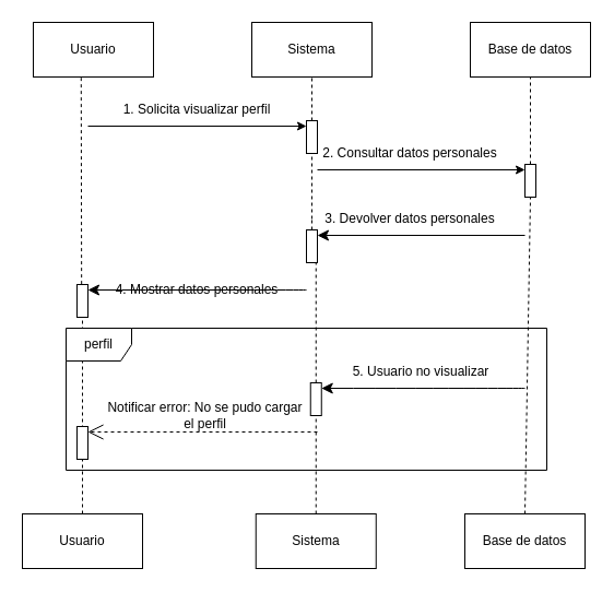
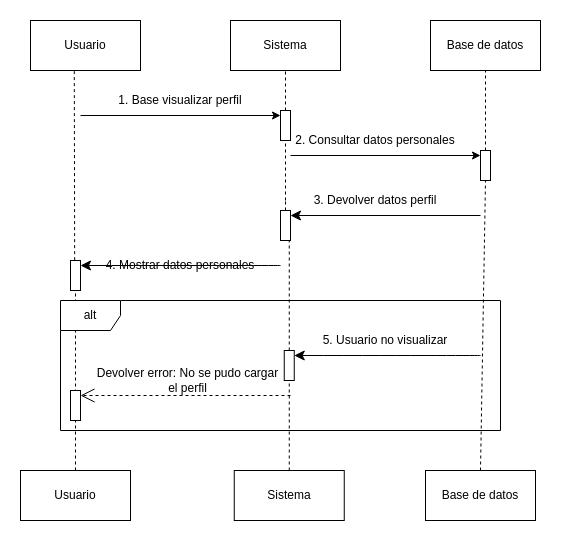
  <mxCell id="0" />
  <mxCell id="1" parent="0" />
  <mxCell id="2" value="Usuario" style="html=1;whiteSpace=wrap;" vertex="1" parent="1"><mxGeometry x="30" y="20" width="110" height="50" as="geometry" /></mxCell>
  <mxCell id="3" value="Sistema&lt;span style=&quot;color: rgba(0, 0, 0, 0); font-family: monospace; font-size: 0px; text-align: start; text-wrap-mode: nowrap;&quot;&gt;%3CmxGraphModel%3E%3Croot%3E%3CmxCell%20id%3D%220%22%2F%3E%3CmxCell%20id%3D%221%22%20parent%3D%220%22%2F%3E%3CmxCell%20id%3D%222%22%20value%3D%22Usuario%22%20style%3D%22html%3D1%3BwhiteSpace%3Dwrap%3B%22%20vertex%3D%221%22%20parent%3D%221%22%3E%3CmxGeometry%20x%3D%2270%22%20y%3D%2240%22%20width%3D%22110%22%20height%3D%2250%22%20as%3D%22geometry%22%2F%3E%3C%2FmxCell%3E%3C%2Froot%3E%3C%2FmxGraphModel%3E&lt;/span&gt;" style="html=1;whiteSpace=wrap;" vertex="1" parent="1"><mxGeometry x="230" y="20" width="110" height="50" as="geometry" /></mxCell>
  <mxCell id="4" value="Base de datos" style="html=1;whiteSpace=wrap;" vertex="1" parent="1"><mxGeometry x="430" y="20" width="110" height="50" as="geometry" /></mxCell>
  <mxCell id="5" value="Usuario" style="html=1;whiteSpace=wrap;" vertex="1" parent="1"><mxGeometry x="20" y="470" width="110" height="50" as="geometry" /></mxCell>
  <mxCell id="6" value="Sistema&lt;span style=&quot;color: rgba(0, 0, 0, 0); font-family: monospace; font-size: 0px; text-align: start; text-wrap-mode: nowrap;&quot;&gt;%3CmxGraphModel%3E%3Croot%3E%3CmxCell%20id%3D%220%22%2F%3E%3CmxCell%20id%3D%221%22%20parent%3D%220%22%2F%3E%3CmxCell%20id%3D%222%22%20value%3D%22Usuario%22%20style%3D%22html%3D1%3BwhiteSpace%3Dwrap%3B%22%20vertex%3D%221%22%20parent%3D%221%22%3E%3CmxGeometry%20x%3D%2270%22%20y%3D%2240%22%20width%3D%22110%22%20height%3D%2250%22%20as%3D%22geometry%22%2F%3E%3C%2FmxCell%3E%3C%2Froot%3E%3C%2FmxGraphModel%3E&lt;/span&gt;" style="html=1;whiteSpace=wrap;" vertex="1" parent="1"><mxGeometry x="233.75" y="470" width="110" height="50" as="geometry" /></mxCell>
  <mxCell id="7" value="Base de datos" style="html=1;whiteSpace=wrap;" vertex="1" parent="1"><mxGeometry x="425" y="470" width="110" height="50" as="geometry" /></mxCell>
  <mxCell id="8" value="" style="endArrow=none;dashed=1;html=1;rounded=0;entryX=0.398;entryY=0.987;entryDx=0;entryDy=0;exitX=0.418;exitY=-0.012;exitDx=0;exitDy=0;exitPerimeter=0;entryPerimeter=0;" edge="1" parent="1" source="26" target="2"><mxGeometry width="50" height="50" relative="1" as="geometry"><mxPoint x="74.18" y="279.64" as="sourcePoint" /><mxPoint x="80" y="70" as="targetPoint" /></mxGeometry></mxCell>
  <mxCell id="9" value="" style="endArrow=none;dashed=1;html=1;rounded=0;entryX=0.5;entryY=1;entryDx=0;entryDy=0;exitX=0.5;exitY=0;exitDx=0;exitDy=0;" edge="1" parent="1" source="16" target="4"><mxGeometry width="50" height="50" relative="1" as="geometry"><mxPoint x="300" y="430" as="sourcePoint" /><mxPoint x="300" y="90" as="targetPoint" /></mxGeometry></mxCell>
  <mxCell id="10" value="" style="endArrow=none;dashed=1;html=1;rounded=0;entryX=0.5;entryY=1;entryDx=0;entryDy=0;exitX=0.5;exitY=0;exitDx=0;exitDy=0;" edge="1" parent="1" source="12" target="3"><mxGeometry width="50" height="50" relative="1" as="geometry"><mxPoint x="260" y="300" as="sourcePoint" /><mxPoint x="310" y="250" as="targetPoint" /></mxGeometry></mxCell>
  <mxCell id="11" value="" style="endArrow=none;dashed=1;html=1;rounded=0;entryX=0.5;entryY=1;entryDx=0;entryDy=0;exitX=0.5;exitY=0;exitDx=0;exitDy=0;" edge="1" parent="1" target="12"><mxGeometry width="50" height="50" relative="1" as="geometry"><mxPoint x="285" y="200" as="sourcePoint" /><mxPoint x="285" y="70" as="targetPoint" /></mxGeometry></mxCell>
  <mxCell id="12" value="" style="html=1;points=[[0,0,0,0,5],[0,1,0,0,-5],[1,0,0,0,5],[1,1,0,0,-5]];perimeter=orthogonalPerimeter;outlineConnect=0;targetShapes=umlLifeline;portConstraint=eastwest;newEdgeStyle={&quot;curved&quot;:0,&quot;rounded&quot;:0};" vertex="1" parent="1"><mxGeometry x="280" y="110" width="10" height="30" as="geometry" /></mxCell>
  <mxCell id="13" value="" style="endArrow=classic;html=1;rounded=0;entryX=0;entryY=0;entryDx=0;entryDy=5;entryPerimeter=0;" edge="1" parent="1" target="12"><mxGeometry width="50" height="50" relative="1" as="geometry"><mxPoint x="80" y="115" as="sourcePoint" /><mxPoint x="190" y="90" as="targetPoint" /></mxGeometry></mxCell>
- <mxCell id="14" value="1. Solicita visualizar perfil" style="text;html=1;align=center;verticalAlign=middle;whiteSpace=wrap;rounded=0;" vertex="1" parent="1"><mxGeometry x="80" y="90" width="200" height="20" as="geometry" /></mxCell>
+ <mxCell id="14" value="1. Base visualizar perfil" style="text;html=1;align=center;verticalAlign=middle;whiteSpace=wrap;rounded=0;" vertex="1" parent="1"><mxGeometry x="80" y="90" width="200" height="20" as="geometry" /></mxCell>
  <mxCell id="15" value="" style="endArrow=none;dashed=1;html=1;rounded=0;exitX=0.5;exitY=0;exitDx=0;exitDy=0;" edge="1" parent="1" source="7"><mxGeometry width="50" height="50" relative="1" as="geometry"><mxPoint x="480" y="930" as="sourcePoint" /><mxPoint x="485" y="180" as="targetPoint" /></mxGeometry></mxCell>
  <mxCell id="16" value="" style="html=1;points=[[0,0,0,0,5],[0,1,0,0,-5],[1,0,0,0,5],[1,1,0,0,-5]];perimeter=orthogonalPerimeter;outlineConnect=0;targetShapes=umlLifeline;portConstraint=eastwest;newEdgeStyle={&quot;curved&quot;:0,&quot;rounded&quot;:0};" vertex="1" parent="1"><mxGeometry x="480" y="150" width="10" height="30" as="geometry" /></mxCell>
  <mxCell id="17" value="" style="endArrow=classic;html=1;rounded=0;entryX=0;entryY=0;entryDx=0;entryDy=5;entryPerimeter=0;" edge="1" parent="1" target="16"><mxGeometry width="50" height="50" relative="1" as="geometry"><mxPoint x="290" y="155" as="sourcePoint" /><mxPoint x="430" y="110" as="targetPoint" /></mxGeometry></mxCell>
  <mxCell id="18" value="2. Consultar datos personales" style="text;html=1;align=center;verticalAlign=middle;whiteSpace=wrap;rounded=0;" vertex="1" parent="1"><mxGeometry x="290" y="130" width="170" height="20" as="geometry" /></mxCell>
  <mxCell id="19" value="" style="endArrow=none;dashed=1;html=1;rounded=0;exitX=0.5;exitY=0;exitDx=0;exitDy=0;entryX=0.5;entryY=0;entryDx=0;entryDy=0;" edge="1" parent="1" source="20"><mxGeometry width="50" height="50" relative="1" as="geometry"><mxPoint x="281.25" y="637" as="sourcePoint" /><mxPoint x="285" y="200" as="targetPoint" /><Array as="points" /></mxGeometry></mxCell>
  <mxCell id="20" value="" style="html=1;points=[[0,0,0,0,5],[0,1,0,0,-5],[1,0,0,0,5],[1,1,0,0,-5]];perimeter=orthogonalPerimeter;outlineConnect=0;targetShapes=umlLifeline;portConstraint=eastwest;newEdgeStyle={&quot;curved&quot;:0,&quot;rounded&quot;:0};" vertex="1" parent="1"><mxGeometry x="280" y="210" width="10" height="30" as="geometry" /></mxCell>
  <mxCell id="21" value="" style="endArrow=none;dashed=1;html=1;rounded=0;exitX=0.5;exitY=0;exitDx=0;exitDy=0;" edge="1" parent="1" source="6" target="20"><mxGeometry width="50" height="50" relative="1" as="geometry"><mxPoint x="290" y="530" as="sourcePoint" /><mxPoint x="285" y="250" as="targetPoint" /><Array as="points" /></mxGeometry></mxCell>
- <mxCell id="22" value="3. Devolver datos personales" style="text;html=1;align=center;verticalAlign=middle;whiteSpace=wrap;rounded=0;" vertex="1" parent="1"><mxGeometry x="290" y="190" width="170" height="20" as="geometry" /></mxCell>
+ <mxCell id="22" value="3. Devolver datos perfil" style="text;html=1;align=center;verticalAlign=middle;whiteSpace=wrap;rounded=0;" vertex="1" parent="1"><mxGeometry x="290" y="190" width="170" height="20" as="geometry" /></mxCell>
  <mxCell id="23" value="" style="endArrow=classic;html=1;rounded=0;fontSize=12;startSize=8;endSize=8;curved=1;entryX=1;entryY=0;entryDx=0;entryDy=5;entryPerimeter=0;" edge="1" parent="1" target="26"><mxGeometry width="50" height="50" relative="1" as="geometry"><mxPoint x="280" y="265" as="sourcePoint" /><mxPoint x="288.75" y="420" as="targetPoint" /></mxGeometry></mxCell>
  <mxCell id="24" value="" style="endArrow=classic;html=1;rounded=0;fontSize=12;startSize=8;endSize=8;entryX=1;entryY=0;entryDx=0;entryDy=5;entryPerimeter=0;" edge="1" parent="1" target="20"><mxGeometry width="50" height="50" relative="1" as="geometry"><mxPoint x="480" y="215" as="sourcePoint" /><mxPoint x="291.25" y="260" as="targetPoint" /></mxGeometry></mxCell>
  <mxCell id="25" value="" style="endArrow=none;dashed=1;html=1;rounded=0;entryX=0.398;entryY=0.987;entryDx=0;entryDy=0;exitX=0.418;exitY=-0.012;exitDx=0;exitDy=0;exitPerimeter=0;entryPerimeter=0;" edge="1" parent="1" target="26"><mxGeometry width="50" height="50" relative="1" as="geometry"><mxPoint x="74.18" y="279.64" as="sourcePoint" /><mxPoint x="74" y="69" as="targetPoint" /></mxGeometry></mxCell>
  <mxCell id="26" value="" style="html=1;points=[[0,0,0,0,5],[0,1,0,0,-5],[1,0,0,0,5],[1,1,0,0,-5]];perimeter=orthogonalPerimeter;outlineConnect=0;targetShapes=umlLifeline;portConstraint=eastwest;newEdgeStyle={&quot;curved&quot;:0,&quot;rounded&quot;:0};" vertex="1" parent="1"><mxGeometry x="70" y="260" width="10" height="30" as="geometry" /></mxCell>
  <mxCell id="27" value="4. Mostrar datos personales" style="text;html=1;align=center;verticalAlign=middle;whiteSpace=wrap;rounded=0;" vertex="1" parent="1"><mxGeometry x="95" y="255" width="170" height="20" as="geometry" /></mxCell>
  <mxCell id="28" value="" style="endArrow=none;dashed=1;html=1;rounded=0;exitX=0.5;exitY=0;exitDx=0;exitDy=0;" edge="1" parent="1" source="5" target="26"><mxGeometry width="50" height="50" relative="1" as="geometry"><mxPoint x="280" y="1170" as="sourcePoint" /><mxPoint x="280" y="360" as="targetPoint" /><Array as="points" /></mxGeometry></mxCell>
- <mxCell id="29" value="perfil" style="shape=umlFrame;whiteSpace=wrap;html=1;pointerEvents=0;" vertex="1" parent="1"><mxGeometry x="60" y="300" width="440" height="130" as="geometry" /></mxCell>
+ <mxCell id="29" value="alt" style="shape=umlFrame;whiteSpace=wrap;html=1;pointerEvents=0;" vertex="1" parent="1"><mxGeometry x="60" y="300" width="440" height="130" as="geometry" /></mxCell>
  <mxCell id="30" value="5. Usuario no visualizar" style="text;html=1;align=center;verticalAlign=middle;whiteSpace=wrap;rounded=0;" vertex="1" parent="1"><mxGeometry x="300" y="330" width="170" height="20" as="geometry" /></mxCell>
  <mxCell id="31" value="" style="html=1;points=[[0,0,0,0,5],[0,1,0,0,-5],[1,0,0,0,5],[1,1,0,0,-5]];perimeter=orthogonalPerimeter;outlineConnect=0;targetShapes=umlLifeline;portConstraint=eastwest;newEdgeStyle={&quot;curved&quot;:0,&quot;rounded&quot;:0};" vertex="1" parent="1"><mxGeometry x="283.75" y="350" width="10" height="30" as="geometry" /></mxCell>
  <mxCell id="32" value="" style="endArrow=classic;html=1;rounded=0;fontSize=12;startSize=8;endSize=8;curved=1;entryX=1;entryY=0;entryDx=0;entryDy=5;entryPerimeter=0;" edge="1" parent="1" target="31"><mxGeometry width="50" height="50" relative="1" as="geometry"><mxPoint x="480" y="355" as="sourcePoint" /><mxPoint x="210" y="260" as="targetPoint" /></mxGeometry></mxCell>
  <mxCell id="33" value="" style="html=1;points=[[0,0,0,0,5],[0,1,0,0,-5],[1,0,0,0,5],[1,1,0,0,-5]];perimeter=orthogonalPerimeter;outlineConnect=0;targetShapes=umlLifeline;portConstraint=eastwest;newEdgeStyle={&quot;curved&quot;:0,&quot;rounded&quot;:0};" vertex="1" parent="1"><mxGeometry x="70" y="390" width="10" height="30" as="geometry" /></mxCell>
- <mxCell id="34" value="Notificar error: No se pudo cargar el perfil" style="text;html=1;align=center;verticalAlign=middle;whiteSpace=wrap;rounded=0;" vertex="1" parent="1"><mxGeometry x="95" y="370" width="185" height="20" as="geometry" /></mxCell>
+ <mxCell id="34" value="Devolver error: No se pudo cargar el perfil" style="text;html=1;align=center;verticalAlign=middle;whiteSpace=wrap;rounded=0;" vertex="1" parent="1"><mxGeometry x="95" y="370" width="185" height="20" as="geometry" /></mxCell>
  <mxCell id="35" value="" style="endArrow=open;endSize=12;dashed=1;html=1;rounded=0;entryX=1;entryY=0;entryDx=0;entryDy=5;entryPerimeter=0;" edge="1" parent="1" target="33"><mxGeometry x="-0.0" width="160" relative="1" as="geometry"><mxPoint x="290" y="395" as="sourcePoint" /><mxPoint x="80" y="390" as="targetPoint" /><mxPoint as="offset" /></mxGeometry></mxCell>
